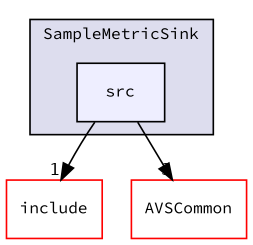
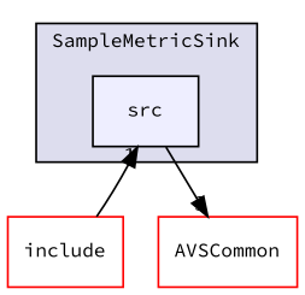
  digraph {
    compound=true
    fontname="Source Code Pro"
    node [fillcolor=white fontname="Source Code Pro" fontsize=10 shape=box style=filled color=red]
    edge [fontname="Source Code Pro" labeldistance=1.5 labelfontname=Helvetica labelfontsize=10]
    n1 [fillcolor="#eeeeff" label=src pencolor=black color=""]
    n2 [label=include]
    n3 [label=AVSCommon]
    subgraph cluster_1 {
      bgcolor="#ddddee"
      fontsize=10
      label=SampleMetricSink
      pencolor=black
      n1
    }
-   n1 -> n2 [headlabel=1]
+   n2 -> n1 [headlabel=1]
    n1 -> n3 [headlabel=3]
  }
